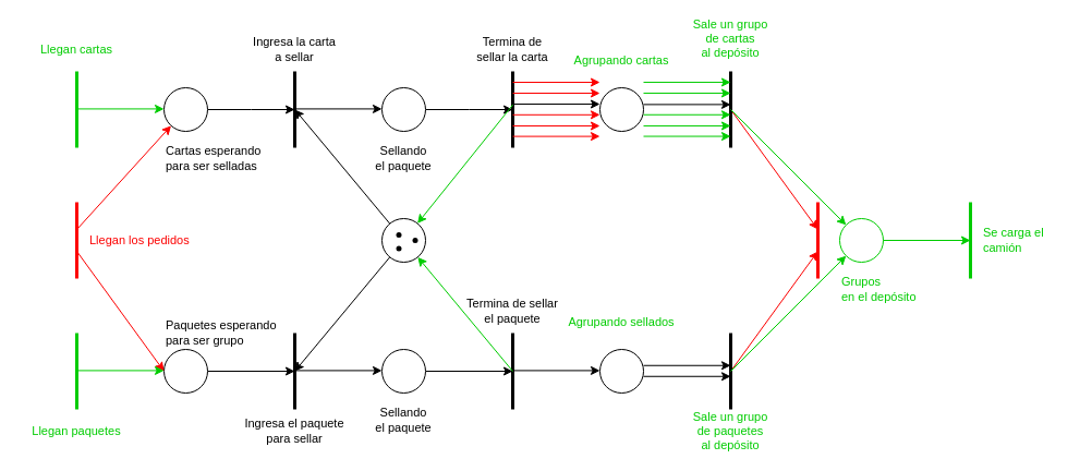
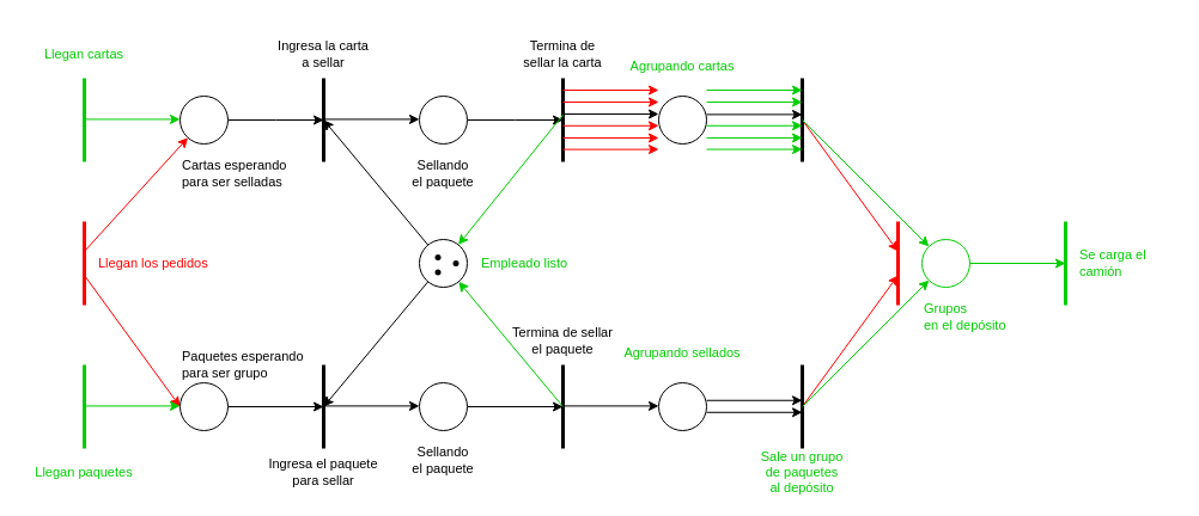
  <mxCell id="0" />
  <mxCell id="1" parent="0" />
  <mxCell id="2" style="edgeStyle=orthogonalEdgeStyle;rounded=0;orthogonalLoop=1;jettySize=auto;html=1;strokeWidth=1;" edge="1" parent="1" source="3"><mxGeometry relative="1" as="geometry"><mxPoint x="270" y="100" as="targetPoint" /></mxGeometry></mxCell>
  <mxCell id="3" value="" style="ellipse;whiteSpace=wrap;html=1;aspect=fixed;" vertex="1" parent="1"><mxGeometry x="150" y="80" width="40" height="40" as="geometry" /></mxCell>
  <mxCell id="4" style="edgeStyle=none;rounded=0;orthogonalLoop=1;jettySize=auto;html=1;strokeWidth=1;" edge="1" parent="1" source="5"><mxGeometry relative="1" as="geometry"><mxPoint x="270" y="340" as="targetPoint" /></mxGeometry></mxCell>
  <mxCell id="5" value="" style="ellipse;whiteSpace=wrap;html=1;aspect=fixed;" vertex="1" parent="1"><mxGeometry x="150" y="320" width="40" height="40" as="geometry" /></mxCell>
  <mxCell id="6" style="edgeStyle=none;rounded=0;orthogonalLoop=1;jettySize=auto;html=1;strokeWidth=1;" edge="1" parent="1" source="7"><mxGeometry relative="1" as="geometry"><mxPoint x="470" y="340" as="targetPoint" /></mxGeometry></mxCell>
  <mxCell id="7" value="" style="ellipse;whiteSpace=wrap;html=1;aspect=fixed;" vertex="1" parent="1"><mxGeometry x="350" y="320" width="40" height="40" as="geometry" /></mxCell>
  <mxCell id="8" style="rounded=0;orthogonalLoop=1;jettySize=auto;html=1;strokeWidth=1;strokeColor=none;" edge="1" parent="1" source="11"><mxGeometry relative="1" as="geometry"><mxPoint x="270" y="100" as="targetPoint" /></mxGeometry></mxCell>
  <mxCell id="9" style="edgeStyle=none;rounded=0;orthogonalLoop=1;jettySize=auto;html=1;strokeWidth=1;" edge="1" parent="1" source="11"><mxGeometry relative="1" as="geometry"><mxPoint x="270" y="100" as="targetPoint" /></mxGeometry></mxCell>
  <mxCell id="10" style="edgeStyle=none;rounded=0;orthogonalLoop=1;jettySize=auto;html=1;strokeWidth=1;" edge="1" parent="1" source="11"><mxGeometry relative="1" as="geometry"><mxPoint x="270" y="340" as="targetPoint" /></mxGeometry></mxCell>
  <mxCell id="11" value="" style="ellipse;whiteSpace=wrap;html=1;aspect=fixed;" vertex="1" parent="1"><mxGeometry x="350" y="200" width="40" height="40" as="geometry" /></mxCell>
  <mxCell id="12" style="edgeStyle=orthogonalEdgeStyle;rounded=0;orthogonalLoop=1;jettySize=auto;html=1;strokeWidth=1;" edge="1" parent="1" source="13"><mxGeometry relative="1" as="geometry"><mxPoint x="470" y="100" as="targetPoint" /></mxGeometry></mxCell>
  <mxCell id="13" value="" style="ellipse;whiteSpace=wrap;html=1;aspect=fixed;" vertex="1" parent="1"><mxGeometry x="350" y="80" width="40" height="40" as="geometry" /></mxCell>
  <mxCell id="14" style="edgeStyle=none;rounded=0;orthogonalLoop=1;jettySize=auto;html=1;strokeWidth=1;" edge="1" parent="1"><mxGeometry relative="1" as="geometry"><mxPoint x="670" y="95.39" as="targetPoint" /><mxPoint x="590" y="95.39" as="sourcePoint" /></mxGeometry></mxCell>
  <mxCell id="15" value="" style="ellipse;whiteSpace=wrap;html=1;aspect=fixed;" vertex="1" parent="1"><mxGeometry x="550" y="80" width="40" height="40" as="geometry" /></mxCell>
  <mxCell id="16" style="edgeStyle=none;rounded=0;orthogonalLoop=1;jettySize=auto;html=1;strokeWidth=1;" edge="1" parent="1"><mxGeometry relative="1" as="geometry"><mxPoint x="670" y="344.76" as="targetPoint" /><mxPoint x="590" y="344.76" as="sourcePoint" /></mxGeometry></mxCell>
  <mxCell id="17" value="" style="ellipse;whiteSpace=wrap;html=1;aspect=fixed;" vertex="1" parent="1"><mxGeometry x="550" y="320" width="40" height="40" as="geometry" /></mxCell>
  <mxCell id="18" value="" style="endArrow=none;html=1;strokeWidth=3;" edge="1" parent="1"><mxGeometry width="50" height="50" relative="1" as="geometry"><mxPoint x="270" y="135" as="sourcePoint" /><mxPoint x="270" y="65" as="targetPoint" /><Array as="points" /></mxGeometry></mxCell>
  <mxCell id="19" value="" style="endArrow=none;html=1;strokeWidth=3;" edge="1" parent="1"><mxGeometry width="50" height="50" relative="1" as="geometry"><mxPoint x="470" y="135" as="sourcePoint" /><mxPoint x="470" y="65" as="targetPoint" /></mxGeometry></mxCell>
  <mxCell id="20" value="" style="endArrow=classic;html=1;strokeWidth=1;noLabel=1;fontColor=none;strokeColor=#FC0000;" edge="1" parent="1" target="3"><mxGeometry width="50" height="50" relative="1" as="geometry"><mxPoint x="70" y="210" as="sourcePoint" /><mxPoint x="170" y="190" as="targetPoint" /></mxGeometry></mxCell>
  <mxCell id="21" style="edgeStyle=none;rounded=0;orthogonalLoop=1;jettySize=auto;html=1;strokeWidth=1;strokeColor=#FC0000;" edge="1" parent="1"><mxGeometry relative="1" as="geometry"><mxPoint x="750" y="210" as="targetPoint" /><mxPoint x="670" y="100" as="sourcePoint" /></mxGeometry></mxCell>
  <mxCell id="22" style="edgeStyle=none;rounded=0;orthogonalLoop=1;jettySize=auto;html=1;strokeWidth=1;strokeColor=#FC0000;" edge="1" parent="1"><mxGeometry relative="1" as="geometry"><mxPoint x="750" y="230" as="targetPoint" /><mxPoint x="670" y="340" as="sourcePoint" /></mxGeometry></mxCell>
  <mxCell id="23" style="edgeStyle=none;rounded=0;orthogonalLoop=1;jettySize=auto;html=1;strokeWidth=1;noLabel=1;fontColor=none;strokeColor=#FC0000;" edge="1" parent="1"><mxGeometry relative="1" as="geometry"><mxPoint x="150" y="340" as="targetPoint" /><mxPoint x="70" y="230" as="sourcePoint" /></mxGeometry></mxCell>
  <mxCell id="24" style="edgeStyle=orthogonalEdgeStyle;rounded=0;orthogonalLoop=1;jettySize=auto;html=1;strokeWidth=1;strokeColor=#FC0000;" edge="1" parent="1"><mxGeometry relative="1" as="geometry"><mxPoint x="550" y="75" as="targetPoint" /><mxPoint x="470" y="75" as="sourcePoint" /></mxGeometry></mxCell>
  <mxCell id="25" style="edgeStyle=none;rounded=0;orthogonalLoop=1;jettySize=auto;html=1;strokeWidth=1;" edge="1" parent="1"><mxGeometry relative="1" as="geometry"><mxPoint x="550" y="339.41" as="targetPoint" /><mxPoint x="470" y="339.41" as="sourcePoint" /></mxGeometry></mxCell>
  <mxCell id="26" style="edgeStyle=orthogonalEdgeStyle;rounded=0;orthogonalLoop=1;jettySize=auto;html=1;strokeWidth=1;" edge="1" parent="1"><mxGeometry relative="1" as="geometry"><mxPoint x="350" y="99.41" as="targetPoint" /><mxPoint x="270" y="99.41" as="sourcePoint" /></mxGeometry></mxCell>
  <mxCell id="27" style="edgeStyle=none;rounded=0;orthogonalLoop=1;jettySize=auto;html=1;strokeWidth=1;" edge="1" parent="1"><mxGeometry relative="1" as="geometry"><mxPoint x="350" y="339.41" as="targetPoint" /><mxPoint x="270" y="339.41" as="sourcePoint" /></mxGeometry></mxCell>
  <mxCell id="28" style="edgeStyle=orthogonalEdgeStyle;rounded=0;orthogonalLoop=1;jettySize=auto;html=1;strokeWidth=1;strokeColor=#FC0000;" edge="1" parent="1"><mxGeometry relative="1" as="geometry"><mxPoint x="550" y="85" as="targetPoint" /><mxPoint x="470" y="85" as="sourcePoint" /></mxGeometry></mxCell>
  <mxCell id="29" style="edgeStyle=orthogonalEdgeStyle;rounded=0;orthogonalLoop=1;jettySize=auto;html=1;strokeWidth=1;strokeColor=#FC0000;" edge="1" parent="1"><mxGeometry relative="1" as="geometry"><mxPoint x="550" y="104.8" as="targetPoint" /><mxPoint x="470" y="104.8" as="sourcePoint" /></mxGeometry></mxCell>
  <mxCell id="30" style="edgeStyle=orthogonalEdgeStyle;rounded=0;orthogonalLoop=1;jettySize=auto;html=1;strokeWidth=1;" edge="1" parent="1"><mxGeometry relative="1" as="geometry"><mxPoint x="550" y="95" as="targetPoint" /><mxPoint x="470" y="95" as="sourcePoint" /></mxGeometry></mxCell>
  <mxCell id="31" style="edgeStyle=orthogonalEdgeStyle;rounded=0;orthogonalLoop=1;jettySize=auto;html=1;strokeWidth=1;strokeColor=#FC0000;" edge="1" parent="1"><mxGeometry relative="1" as="geometry"><mxPoint x="550" y="115" as="targetPoint" /><mxPoint x="470" y="115" as="sourcePoint" /></mxGeometry></mxCell>
  <mxCell id="32" style="edgeStyle=orthogonalEdgeStyle;rounded=0;orthogonalLoop=1;jettySize=auto;html=1;strokeWidth=1;strokeColor=#FC0000;" edge="1" parent="1"><mxGeometry relative="1" as="geometry"><mxPoint x="550" y="124.6" as="targetPoint" /><mxPoint x="470" y="124.6" as="sourcePoint" /></mxGeometry></mxCell>
  <mxCell id="33" value="" style="ellipse;whiteSpace=wrap;html=1;aspect=fixed;strokeColor=none;fillColor=#000000;" vertex="1" parent="1"><mxGeometry x="363" y="212.5" width="5" height="5" as="geometry" /></mxCell>
  <mxCell id="34" value="" style="ellipse;whiteSpace=wrap;html=1;aspect=fixed;strokeColor=none;fillColor=#000000;" vertex="1" parent="1"><mxGeometry x="363" y="225" width="5" height="5" as="geometry" /></mxCell>
  <mxCell id="35" value="" style="ellipse;whiteSpace=wrap;html=1;aspect=fixed;strokeColor=none;fillColor=#000000;" vertex="1" parent="1"><mxGeometry x="378" y="217.5" width="5" height="5" as="geometry" /></mxCell>
  <mxCell id="36" value="" style="endArrow=none;html=1;strokeWidth=3;noLabel=1;fontColor=none;strokeColor=#FC0000;" edge="1" parent="1"><mxGeometry width="50" height="50" relative="1" as="geometry"><mxPoint x="70" y="255" as="sourcePoint" /><mxPoint x="70" y="185" as="targetPoint" /><Array as="points" /></mxGeometry></mxCell>
  <mxCell id="37" value="" style="endArrow=none;html=1;strokeWidth=3;" edge="1" parent="1"><mxGeometry width="50" height="50" relative="1" as="geometry"><mxPoint x="670" y="135" as="sourcePoint" /><mxPoint x="670" y="65" as="targetPoint" /></mxGeometry></mxCell>
  <mxCell id="38" value="" style="endArrow=none;html=1;strokeWidth=3;strokeColor=#FC0000;" edge="1" parent="1"><mxGeometry width="50" height="50" relative="1" as="geometry"><mxPoint x="750" y="255" as="sourcePoint" /><mxPoint x="750" y="185" as="targetPoint" /></mxGeometry></mxCell>
  <mxCell id="39" value="" style="endArrow=none;html=1;strokeWidth=3;" edge="1" parent="1"><mxGeometry width="50" height="50" relative="1" as="geometry"><mxPoint x="670" y="375" as="sourcePoint" /><mxPoint x="670" y="305" as="targetPoint" /></mxGeometry></mxCell>
  <mxCell id="40" value="" style="endArrow=none;html=1;strokeWidth=3;" edge="1" parent="1"><mxGeometry width="50" height="50" relative="1" as="geometry"><mxPoint x="470" y="375" as="sourcePoint" /><mxPoint x="470" y="305" as="targetPoint" /></mxGeometry></mxCell>
  <mxCell id="41" value="" style="endArrow=none;html=1;strokeWidth=3;" edge="1" parent="1"><mxGeometry width="50" height="50" relative="1" as="geometry"><mxPoint x="270" y="375" as="sourcePoint" /><mxPoint x="270" y="305" as="targetPoint" /></mxGeometry></mxCell>
  <mxCell id="42" value="Paquetes esperando para ser grupo" style="text;html=1;strokeColor=none;fillColor=none;align=left;verticalAlign=middle;whiteSpace=wrap;rounded=0;fontSize=11;" vertex="1" parent="1"><mxGeometry x="150" y="290" width="110" height="30" as="geometry" /></mxCell>
  <mxCell id="43" value="Llegan los pedidos" style="text;html=1;strokeColor=none;fillColor=none;align=left;verticalAlign=middle;whiteSpace=wrap;rounded=0;fontSize=11;fontColor=#FC0000;" vertex="1" parent="1"><mxGeometry x="80" y="210" width="110" height="20" as="geometry" /></mxCell>
  <mxCell id="44" value="Cartas esperando para ser selladas" style="text;html=1;strokeColor=none;fillColor=none;align=left;verticalAlign=middle;whiteSpace=wrap;rounded=0;fontSize=11;" vertex="1" parent="1"><mxGeometry x="150" y="130" width="110" height="30" as="geometry" /></mxCell>
  <mxCell id="45" value="&lt;div&gt;Termina de sellar&lt;/div&gt;&lt;div&gt;el paquete&lt;/div&gt;" style="text;html=1;strokeColor=none;fillColor=none;align=center;verticalAlign=middle;whiteSpace=wrap;rounded=0;fontSize=11;" vertex="1" parent="1"><mxGeometry x="420" y="270" width="100" height="30" as="geometry" /></mxCell>
  <mxCell id="46" value="&lt;div&gt;Ingresa el paquete&lt;/div&gt;&lt;div&gt;para sellar&lt;br&gt;&lt;/div&gt;" style="text;html=1;strokeColor=none;fillColor=none;align=center;verticalAlign=middle;whiteSpace=wrap;rounded=0;fontSize=11;" vertex="1" parent="1"><mxGeometry x="220" y="380" width="100" height="30" as="geometry" /></mxCell>
  <mxCell id="47" value="&lt;div&gt;Ingresa la carta&lt;/div&gt;&lt;div&gt;a sellar&lt;br&gt;&lt;/div&gt;" style="text;html=1;strokeColor=none;fillColor=none;align=center;verticalAlign=middle;whiteSpace=wrap;rounded=0;fontSize=11;" vertex="1" parent="1"><mxGeometry x="220" y="30" width="100" height="30" as="geometry" /></mxCell>
  <mxCell id="48" value="&lt;div&gt;Sellando&lt;/div&gt;&lt;div&gt;el paquete&lt;br&gt;&lt;/div&gt;" style="text;html=1;strokeColor=none;fillColor=none;align=center;verticalAlign=middle;whiteSpace=wrap;rounded=0;fontSize=11;" vertex="1" parent="1"><mxGeometry x="340" y="370" width="60" height="30" as="geometry" /></mxCell>
- <mxCell id="49" value="&lt;div&gt;Sale un grupo de cartas&lt;/div&gt;&lt;div&gt;al depósito&lt;/div&gt;" style="text;html=1;strokeColor=none;fillColor=none;align=center;verticalAlign=middle;whiteSpace=wrap;rounded=0;fontSize=11;fontColor=#00CC00;" vertex="1" parent="1"><mxGeometry x="630" y="20" width="80" height="30" as="geometry" /></mxCell>
  <mxCell id="50" value="Termina de sellar la carta" style="text;html=1;strokeColor=none;fillColor=none;align=center;verticalAlign=middle;whiteSpace=wrap;rounded=0;fontSize=11;" vertex="1" parent="1"><mxGeometry x="430" y="30" width="80" height="30" as="geometry" /></mxCell>
  <mxCell id="51" style="edgeStyle=none;rounded=0;orthogonalLoop=1;jettySize=auto;html=1;strokeWidth=1;strokeColor=#00CC00;" edge="1" parent="1" target="11"><mxGeometry relative="1" as="geometry"><mxPoint x="383" y="200" as="targetPoint" /><mxPoint x="470.26" y="95.417" as="sourcePoint" /></mxGeometry></mxCell>
  <mxCell id="52" style="edgeStyle=none;rounded=0;orthogonalLoop=1;jettySize=auto;html=1;strokeWidth=1;strokeColor=#00CC00;" edge="1" parent="1" target="11"><mxGeometry relative="1" as="geometry"><mxPoint x="392.545" y="214.424" as="targetPoint" /><mxPoint x="470" y="340" as="sourcePoint" /></mxGeometry></mxCell>
  <mxCell id="53" value="" style="endArrow=none;html=1;strokeWidth=3;strokeColor=#00CC00;" edge="1" parent="1"><mxGeometry width="50" height="50" relative="1" as="geometry"><mxPoint x="70" y="375" as="sourcePoint" /><mxPoint x="70" y="305" as="targetPoint" /></mxGeometry></mxCell>
  <mxCell id="54" style="edgeStyle=none;rounded=0;orthogonalLoop=1;jettySize=auto;html=1;strokeWidth=1;strokeColor=#00CC00;" edge="1" parent="1"><mxGeometry relative="1" as="geometry"><mxPoint x="150" y="339.41" as="targetPoint" /><mxPoint x="70" y="339.41" as="sourcePoint" /></mxGeometry></mxCell>
  <mxCell id="55" value="" style="endArrow=none;html=1;strokeWidth=3;strokeColor=#00CC00;" edge="1" parent="1"><mxGeometry width="50" height="50" relative="1" as="geometry"><mxPoint x="70" y="135" as="sourcePoint" /><mxPoint x="70" y="65" as="targetPoint" /><Array as="points" /></mxGeometry></mxCell>
  <mxCell id="56" style="edgeStyle=orthogonalEdgeStyle;rounded=0;orthogonalLoop=1;jettySize=auto;html=1;strokeWidth=1;strokeColor=#00CC00;" edge="1" parent="1"><mxGeometry relative="1" as="geometry"><mxPoint x="150" y="99.41" as="targetPoint" /><mxPoint x="70" y="99.41" as="sourcePoint" /></mxGeometry></mxCell>
  <mxCell id="57" style="edgeStyle=orthogonalEdgeStyle;rounded=0;orthogonalLoop=1;jettySize=auto;html=1;strokeWidth=1;strokeColor=#00CC00;" edge="1" parent="1"><mxGeometry relative="1" as="geometry"><mxPoint x="670" y="104.76" as="targetPoint" /><mxPoint x="590" y="104.76" as="sourcePoint" /></mxGeometry></mxCell>
  <mxCell id="58" style="edgeStyle=orthogonalEdgeStyle;rounded=0;orthogonalLoop=1;jettySize=auto;html=1;strokeWidth=1;strokeColor=#00CC00;" edge="1" parent="1"><mxGeometry relative="1" as="geometry"><mxPoint x="670" y="114.96" as="targetPoint" /><mxPoint x="590" y="114.96" as="sourcePoint" /></mxGeometry></mxCell>
  <mxCell id="59" style="edgeStyle=orthogonalEdgeStyle;rounded=0;orthogonalLoop=1;jettySize=auto;html=1;strokeWidth=1;strokeColor=#00CC00;" edge="1" parent="1"><mxGeometry relative="1" as="geometry"><mxPoint x="670" y="124.56" as="targetPoint" /><mxPoint x="590" y="124.56" as="sourcePoint" /></mxGeometry></mxCell>
  <mxCell id="60" style="edgeStyle=orthogonalEdgeStyle;rounded=0;orthogonalLoop=1;jettySize=auto;html=1;strokeWidth=1;strokeColor=#00CC00;" edge="1" parent="1"><mxGeometry relative="1" as="geometry"><mxPoint x="670" y="84.96" as="targetPoint" /><mxPoint x="590" y="84.96" as="sourcePoint" /></mxGeometry></mxCell>
  <mxCell id="61" style="edgeStyle=orthogonalEdgeStyle;rounded=0;orthogonalLoop=1;jettySize=auto;html=1;strokeWidth=1;strokeColor=#00CC00;" edge="1" parent="1"><mxGeometry relative="1" as="geometry"><mxPoint x="670" y="74.96" as="targetPoint" /><mxPoint x="590" y="74.96" as="sourcePoint" /></mxGeometry></mxCell>
  <mxCell id="62" value="&lt;div&gt;Sellando&lt;/div&gt;&lt;div&gt;el paquete&lt;br&gt;&lt;/div&gt;" style="text;html=1;strokeColor=none;fillColor=none;align=center;verticalAlign=middle;whiteSpace=wrap;rounded=0;fontSize=11;" vertex="1" parent="1"><mxGeometry x="340" y="130" width="60" height="30" as="geometry" /></mxCell>
  <mxCell id="63" style="edgeStyle=orthogonalEdgeStyle;rounded=0;orthogonalLoop=1;jettySize=auto;html=1;strokeWidth=1;" edge="1" parent="1"><mxGeometry relative="1" as="geometry"><mxPoint x="670" y="334.76" as="targetPoint" /><mxPoint x="590" y="334.76" as="sourcePoint" /></mxGeometry></mxCell>
  <mxCell id="64" value="Se carga el camión" style="text;html=1;strokeColor=none;fillColor=none;align=left;verticalAlign=middle;whiteSpace=wrap;rounded=0;fontSize=11;fontColor=#00CC00;" vertex="1" parent="1"><mxGeometry x="900" y="205" width="80" height="30" as="geometry" /></mxCell>
  <mxCell id="65" value="&lt;div&gt;Sale un grupo&lt;/div&gt;&lt;div&gt;de paquetes&lt;br&gt;&lt;/div&gt;&lt;div&gt;al depósito&lt;/div&gt;" style="text;html=1;strokeColor=none;fillColor=none;align=center;verticalAlign=middle;whiteSpace=wrap;rounded=0;fontSize=11;fontColor=#00CC00;" vertex="1" parent="1"><mxGeometry x="620" y="380" width="100" height="30" as="geometry" /></mxCell>
+ <mxCell id="66" value="Empleado listo" style="text;html=1;strokeColor=none;fillColor=none;align=left;verticalAlign=middle;whiteSpace=wrap;rounded=0;fontSize=11;fontColor=#00CC00;" vertex="1" parent="1"><mxGeometry x="400" y="205" width="100" height="30" as="geometry" /></mxCell>
  <mxCell id="67" value="Llegan paquetes" style="text;html=1;strokeColor=none;fillColor=none;align=center;verticalAlign=middle;whiteSpace=wrap;rounded=0;fontSize=11;fontColor=#00CC00;" vertex="1" parent="1"><mxGeometry x="20" y="380" width="100" height="30" as="geometry" /></mxCell>
  <mxCell id="68" value="Llegan cartas" style="text;html=1;strokeColor=none;fillColor=none;align=center;verticalAlign=middle;whiteSpace=wrap;rounded=0;fontSize=11;fontColor=#00CC00;" vertex="1" parent="1"><mxGeometry x="20" y="30" width="100" height="30" as="geometry" /></mxCell>
  <mxCell id="69" value="Agrupando sellados" style="text;html=1;strokeColor=none;fillColor=none;align=center;verticalAlign=middle;whiteSpace=wrap;rounded=0;fontSize=11;fontColor=#00CC00;" vertex="1" parent="1"><mxGeometry x="520" y="280" width="100" height="30" as="geometry" /></mxCell>
  <mxCell id="70" value="Agrupando cartas" style="text;html=1;strokeColor=none;fillColor=none;align=center;verticalAlign=middle;whiteSpace=wrap;rounded=0;fontSize=11;fontColor=#00CC00;" vertex="1" parent="1"><mxGeometry x="520" y="40" width="100" height="30" as="geometry" /></mxCell>
  <mxCell id="71" value="" style="endArrow=none;html=1;strokeWidth=3;strokeColor=#00CC00;" edge="1" parent="1"><mxGeometry width="50" height="50" relative="1" as="geometry"><mxPoint x="890" y="255" as="sourcePoint" /><mxPoint x="890" y="185" as="targetPoint" /></mxGeometry></mxCell>
  <mxCell id="72" value="" style="ellipse;whiteSpace=wrap;html=1;aspect=fixed;strokeColor=#00CC00;" vertex="1" parent="1"><mxGeometry x="770" y="200" width="40" height="40" as="geometry" /></mxCell>
  <mxCell id="73" style="edgeStyle=none;rounded=0;orthogonalLoop=1;jettySize=auto;html=1;strokeWidth=1;strokeColor=#00CC00;" edge="1" parent="1" target="72"><mxGeometry relative="1" as="geometry"><mxPoint x="760" y="240" as="targetPoint" /><mxPoint x="670" y="340" as="sourcePoint" /></mxGeometry></mxCell>
  <mxCell id="74" style="edgeStyle=none;rounded=0;orthogonalLoop=1;jettySize=auto;html=1;strokeWidth=1;strokeColor=#00CC00;" edge="1" parent="1" target="72"><mxGeometry relative="1" as="geometry"><mxPoint x="785.858" y="244.142" as="targetPoint" /><mxPoint x="670" y="100" as="sourcePoint" /></mxGeometry></mxCell>
  <mxCell id="75" style="edgeStyle=none;rounded=0;orthogonalLoop=1;jettySize=auto;html=1;strokeWidth=1;strokeColor=#00CC00;" edge="1" parent="1"><mxGeometry relative="1" as="geometry"><mxPoint x="890" y="220" as="targetPoint" /><mxPoint x="810" y="220" as="sourcePoint" /></mxGeometry></mxCell>
  <mxCell id="76" value="&lt;div&gt;Grupos&lt;/div&gt;&lt;div&gt;en el depósito&lt;/div&gt;" style="text;html=1;strokeColor=none;fillColor=none;align=left;verticalAlign=middle;whiteSpace=wrap;rounded=0;fontSize=11;fontColor=#00CC00;" vertex="1" parent="1"><mxGeometry x="770" y="250" width="80" height="30" as="geometry" /></mxCell>
